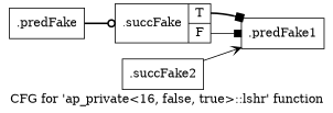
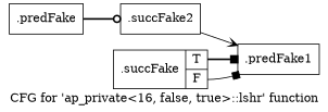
  digraph {
    label="CFG for 'ap_private\<16, false, true\>::lshr' function"
    rankdir=LR
    node [shape=record filename="/mnt/xilinx/Vitis_HLS/2021.2/include/etc/ap_private.h" linenumber=1862]
    edge [arrowhead=box execusionnum=0 filename="/mnt/xilinx/Vitis_HLS/2021.2/include/etc/ap_private.h" style=bold]
    n1 [label="{.predFake}" filename="" linenumber=""]
    n2 [label="{.succFake|{<s0>T|<s1>F}}"]
    n3 [label="{.predFake1}"]
    n4 [label="{.succFake2}"]
-   n1 -> n2 [arrowhead=odot]
+   n1 -> n4 [arrowhead=odot]
    n2 -> n3 [tailport=s0]
    n2 -> n3 [style=solid tailport=s1]
    n4 -> n3 [arrowhead=vee style=solid]
  }
